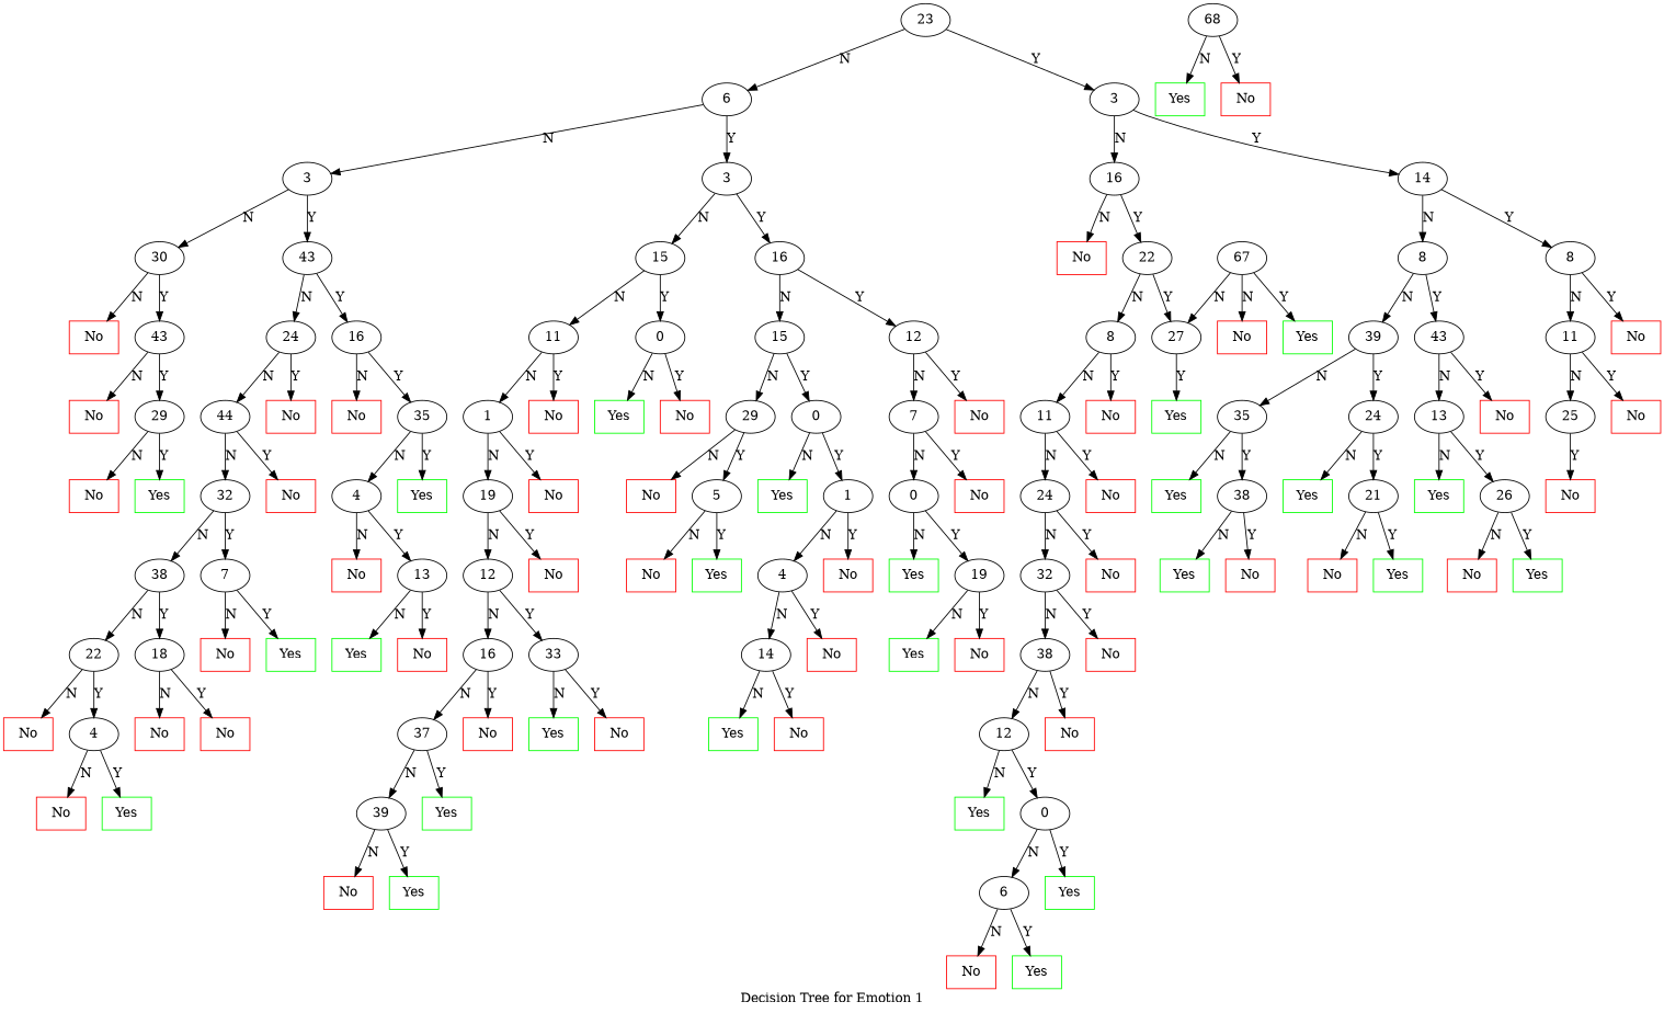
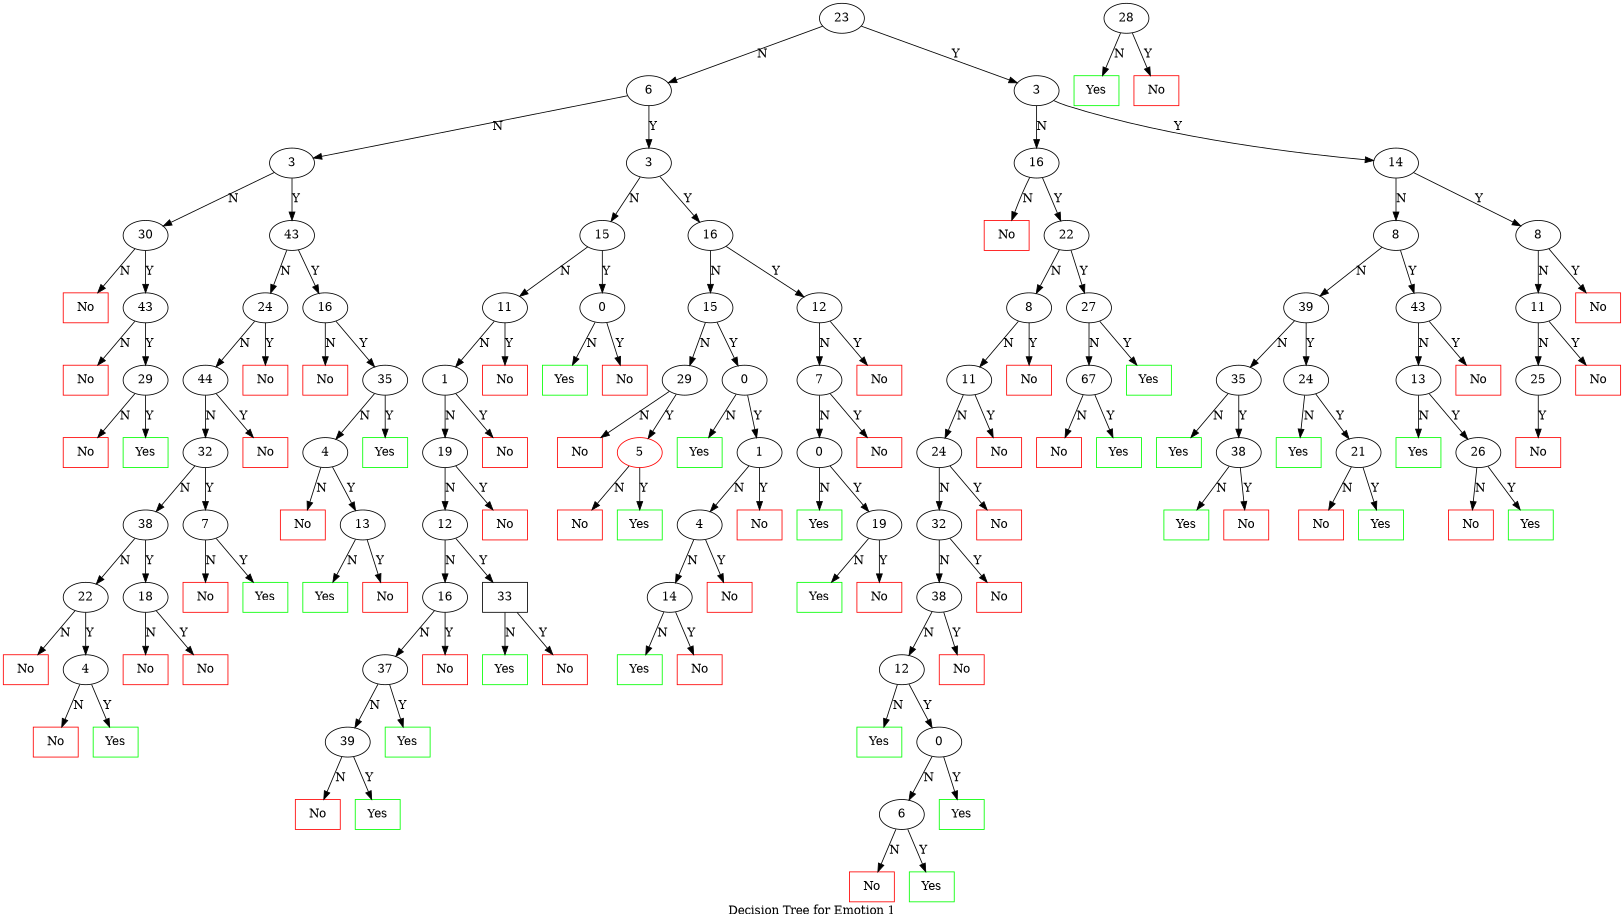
  digraph {
    fontname="DejaVu Serif"
    label="Decision Tree for Emotion 1"
    node [fontname="DejaVu Serif" shape=box]
    edge [constraint=true fontname="DejaVu Serif"]
    n1 [label=23 shape=""]
    n2 [label=6 shape=""]
    n3 [label=3 shape=""]
    n4 [label=3 shape=""]
    n5 [label=3 shape=""]
    n6 [label=16 shape=""]
    n7 [label=14 shape=""]
    n8 [label=30 shape=""]
    n9 [label=43 shape=""]
    n10 [label=15 shape=""]
    n11 [label=16 shape=""]
    n12 [color=red label=No]
    n13 [label=43 shape=""]
    n14 [label=24 shape=""]
    n15 [label=16 shape=""]
    n16 [color=red label=No]
    n17 [label=29 shape=""]
    n18 [color=red label=No]
    n19 [color=green label=Yes]
    n20 [label=44 shape=""]
    n21 [color=red label=No]
    n22 [color=red label=No]
    n23 [label=35 shape=""]
    n24 [label=32 shape=""]
    n25 [color=red label=No]
    n26 [label=38 shape=""]
    n27 [label=7 shape=""]
    n28 [label=22 shape=""]
    n29 [label=18 shape=""]
    n30 [color=red label=No]
    n31 [color=green label=Yes]
    n32 [color=red label=No]
    n33 [label=4 shape=""]
    n34 [color=red label=No]
    n35 [color=red label=No]
    n36 [color=red label=No]
    n37 [color=green label=Yes]
    n38 [label=4 shape=""]
    n39 [color=green label=Yes]
    n40 [color=red label=No]
    n41 [label=13 shape=""]
    n42 [color=green label=Yes]
    n43 [color=red label=No]
    n44 [label=11 shape=""]
    n45 [label=0 shape=""]
    n46 [label=15 shape=""]
    n47 [label=12 shape=""]
    n48 [label=1 shape=""]
    n49 [color=red label=No]
    n50 [color=green label=Yes]
    n51 [color=red label=No]
    n52 [label=19 shape=""]
    n53 [color=red label=No]
    n54 [label=12 shape=""]
    n55 [color=red label=No]
    n56 [label=16 shape=""]
-   n57 [label=33 shape=""]
+   n57 [label=33]
    n58 [label=37 shape=""]
    n59 [color=red label=No]
    n60 [color=green label=Yes]
    n61 [color=red label=No]
    n62 [label=39 shape=""]
    n63 [color=green label=Yes]
    n64 [color=red label=No]
    n65 [color=green label=Yes]
    n66 [label=29 shape=""]
    n67 [label=0 shape=""]
    n68 [label=7 shape=""]
    n69 [color=red label=No]
    n70 [color=red label=No]
-   n71 [label=5 shape=""]
+   n71 [label=5 color=red shape=""]
    n72 [color=green label=Yes]
    n73 [label=1 shape=""]
    n74 [color=red label=No]
    n75 [color=green label=Yes]
    n76 [label=4 shape=""]
    n77 [color=red label=No]
    n78 [label=14 shape=""]
    n79 [color=red label=No]
    n80 [color=green label=Yes]
    n81 [color=red label=No]
    n82 [label=0 shape=""]
    n83 [color=red label=No]
    n84 [color=green label=Yes]
    n85 [label=19 shape=""]
    n86 [color=green label=Yes]
    n87 [color=red label=No]
    n88 [color=red label=No]
    n89 [label=22 shape=""]
    n90 [label=8 shape=""]
    n91 [label=8 shape=""]
    n92 [label=8 shape=""]
    n93 [label=27 shape=""]
    n94 [label=11 shape=""]
    n95 [color=red label=No]
    n96 [label=67 shape=""]
    n97 [color=green label=Yes]
    n98 [label=24 shape=""]
    n99 [color=red label=No]
    n100 [label=32 shape=""]
    n101 [color=red label=No]
    n102 [label=38 shape=""]
    n103 [color=red label=No]
    n104 [label=12 shape=""]
    n105 [color=red label=No]
    n106 [color=green label=Yes]
    n107 [label=0 shape=""]
    n108 [label=6 shape=""]
    n109 [color=green label=Yes]
    n110 [color=red label=No]
    n111 [color=green label=Yes]
    n112 [color=red label=No]
    n113 [color=green label=Yes]
    n114 [label=39 shape=""]
    n115 [label=43 shape=""]
    n116 [label=11 shape=""]
    n117 [color=red label=No]
    n118 [label=35 shape=""]
    n119 [label=24 shape=""]
    n120 [label=13 shape=""]
    n121 [color=red label=No]
    n122 [color=green label=Yes]
    n123 [label=38 shape=""]
    n124 [color=green label=Yes]
    n125 [label=21 shape=""]
    n126 [color=green label=Yes]
    n127 [color=red label=No]
    n128 [color=red label=No]
    n129 [color=green label=Yes]
    n130 [color=green label=Yes]
    n131 [label=26 shape=""]
    n132 [color=red label=No]
    n133 [color=green label=Yes]
    n134 [label=25 shape=""]
    n135 [color=red label=No]
    n136 [color=red label=No]
-   n137 [label=68 shape=""]
+   n137 [label=28 shape=""]
    n138 [color=green label=Yes]
    n139 [color=red label=No]
    n1 -> n2 [label=N]
    n1 -> n3 [label=Y]
    n2 -> n4 [label=N]
    n2 -> n5 [label=Y]
    n3 -> n6 [label=N]
    n3 -> n7 [label=Y]
    n4 -> n8 [label=N]
    n4 -> n9 [label=Y]
    n5 -> n10 [label=N]
    n5 -> n11 [label=Y]
    n6 -> n88 [label=N]
    n6 -> n89 [label=Y]
    n7 -> n90 [label=N]
    n7 -> n91 [label=Y]
    n8 -> n12 [label=N]
    n8 -> n13 [label=Y]
    n9 -> n14 [label=N]
    n9 -> n15 [label=Y]
    n10 -> n44 [label=N]
    n10 -> n45 [label=Y]
    n11 -> n46 [label=N]
    n11 -> n47 [label=Y]
    n13 -> n16 [label=N]
    n13 -> n17 [label=Y]
    n14 -> n20 [label=N]
    n14 -> n21 [label=Y]
    n15 -> n22 [label=N]
    n15 -> n23 [label=Y]
    n17 -> n18 [label=N]
    n17 -> n19 [label=Y]
    n20 -> n24 [label=N]
    n20 -> n25 [label=Y]
    n23 -> n38 [label=N]
    n23 -> n39 [label=Y]
    n24 -> n26 [label=N]
    n24 -> n27 [label=Y]
    n26 -> n28 [label=N]
    n26 -> n29 [label=Y]
    n27 -> n30 [label=N]
    n27 -> n31 [label=Y]
    n28 -> n32 [label=N]
    n28 -> n33 [label=Y]
    n29 -> n34 [label=N]
    n29 -> n35 [label=Y]
    n33 -> n36 [label=N]
    n33 -> n37 [label=Y]
    n38 -> n40 [label=N]
    n38 -> n41 [label=Y]
    n41 -> n42 [label=N]
    n41 -> n43 [label=Y]
    n44 -> n48 [label=N]
    n44 -> n49 [label=Y]
    n45 -> n50 [label=N]
    n45 -> n51 [label=Y]
    n46 -> n66 [label=N]
    n46 -> n67 [label=Y]
    n47 -> n68 [label=N]
    n47 -> n69 [label=Y]
    n48 -> n52 [label=N]
    n48 -> n53 [label=Y]
    n52 -> n54 [label=N]
    n52 -> n55 [label=Y]
    n54 -> n56 [label=N]
    n54 -> n57 [label=Y]
    n56 -> n58 [label=N]
    n56 -> n59 [label=Y]
    n57 -> n60 [label=N]
    n57 -> n61 [label=Y]
    n58 -> n62 [label=N]
    n58 -> n63 [label=Y]
    n62 -> n64 [label=N]
    n62 -> n65 [label=Y]
    n66 -> n70 [label=N]
    n66 -> n71 [label=Y]
    n67 -> n72 [label=N]
    n67 -> n73 [label=Y]
    n68 -> n82 [label=N]
    n68 -> n83 [label=Y]
    n71 -> n74 [label=N]
    n71 -> n75 [label=Y]
    n73 -> n76 [label=N]
    n73 -> n77 [label=Y]
    n76 -> n78 [label=N]
    n76 -> n79 [label=Y]
    n78 -> n80 [label=N]
    n78 -> n81 [label=Y]
    n82 -> n84 [label=N]
    n82 -> n85 [label=Y]
    n85 -> n86 [label=N]
    n85 -> n87 [label=Y]
    n89 -> n92 [label=N]
    n89 -> n93 [label=Y]
    n90 -> n114 [label=N]
    n90 -> n115 [label=Y]
    n91 -> n116 [label=N]
    n91 -> n117 [label=Y]
    n92 -> n94 [label=N]
    n92 -> n95 [label=Y]
-   n96 -> n93 [label=N]
+   n93 -> n96 [label=N]
    n93 -> n97 [label=Y]
    n94 -> n98 [label=N]
    n94 -> n99 [label=Y]
    n96 -> n112 [label=N]
    n96 -> n113 [label=Y]
    n98 -> n100 [label=N]
    n98 -> n101 [label=Y]
    n100 -> n102 [label=N]
    n100 -> n103 [label=Y]
    n102 -> n104 [label=N]
    n102 -> n105 [label=Y]
    n104 -> n106 [label=N]
    n104 -> n107 [label=Y]
    n107 -> n108 [label=N]
    n107 -> n109 [label=Y]
    n108 -> n110 [label=N]
    n108 -> n111 [label=Y]
    n114 -> n118 [label=N]
    n114 -> n119 [label=Y]
    n115 -> n120 [label=N]
    n115 -> n121 [label=Y]
    n116 -> n134 [label=N]
    n116 -> n135 [label=Y]
    n118 -> n122 [label=N]
    n118 -> n123 [label=Y]
    n119 -> n124 [label=N]
    n119 -> n125 [label=Y]
    n120 -> n130 [label=N]
    n120 -> n131 [label=Y]
    n123 -> n126 [label=N]
    n123 -> n127 [label=Y]
    n125 -> n128 [label=N]
    n125 -> n129 [label=Y]
    n131 -> n132 [label=N]
    n131 -> n133 [label=Y]
    n134 -> n136 [label=Y]
    n137 -> n138 [label=N]
    n137 -> n139 [label=Y]
  }
